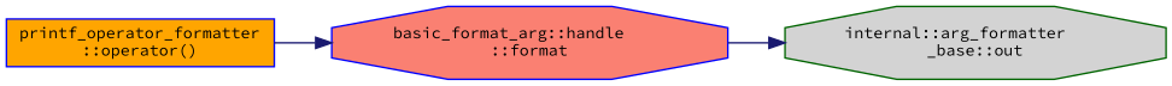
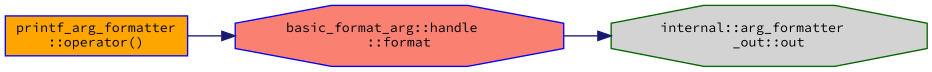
  digraph {
    fontname="Source Code Pro"
    rankdir=LR
    node [color=blue fontname="Source Code Pro" fontsize=10 shape=octagon style=filled]
    edge [color=midnightblue fontname="Source Code Pro" fontsize=10 labelfontname=Helvetica labelfontsize=10 style=solid]
-   n1 [fillcolor=orange fontcolor=black height=0.2 label="printf_operator_formatter\l::operator()" shape=box width=0.4]
+   n1 [fillcolor=orange fontcolor=black height=0.2 label="printf_arg_formatter\l::operator()" shape=box width=0.4]
    n2 [fillcolor=salmon height=0.2 label="basic_format_arg::handle\l::format" width=0.4]
-   n3 [color=darkgreen fillcolor=lightgrey height=0.2 label="internal::arg_formatter\l_base::out" width=0.4]
+   n3 [color=darkgreen fillcolor=lightgrey height=0.2 label="internal::arg_formatter\l_out::out" width=0.4]
    n1 -> n2
    n2 -> n3
  }
